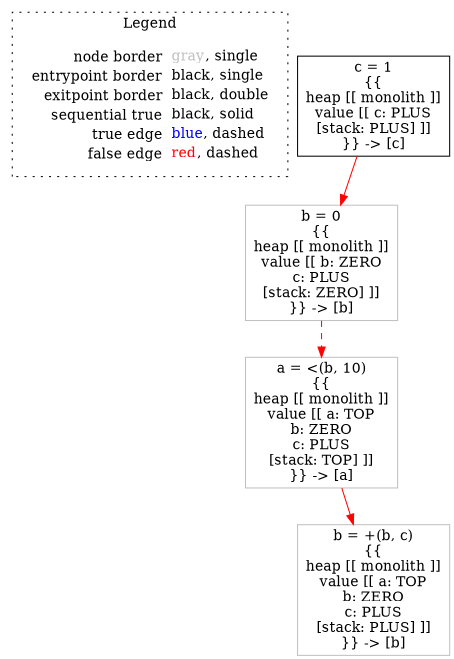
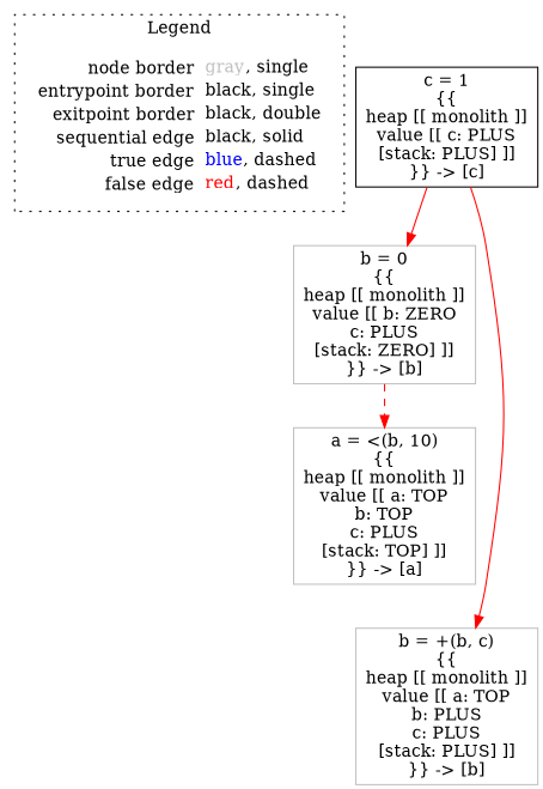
  digraph {
    node [shape=rect color=gray]
    edge [color=red style=solid]
-   n1 [label=<<table border="0" cellpadding="2" cellspacing="0" cellborder="0"><tr><td align="right">node border&nbsp;</td><td align="left"><font color="gray">gray</font>, single</td></tr><tr><td align="right">entrypoint border&nbsp;</td><td align="left"><font color="black">black</font>, single</td></tr><tr><td align="right">exitpoint border&nbsp;</td><td align="left"><font color="black">black</font>, double</td></tr><tr><td align="right">sequential true&nbsp;</td><td align="left"><font color="black">black</font>, solid</td></tr><tr><td align="right">true edge&nbsp;</td><td align="left"><font color="blue">blue</font>, dashed</td></tr><tr><td align="right">false edge&nbsp;</td><td align="left"><font color="red">red</font>, dashed</td></tr></table>> shape=plaintext color=""]
+   n1 [label=<<table border="0" cellpadding="2" cellspacing="0" cellborder="0"><tr><td align="right">node border&nbsp;</td><td align="left"><font color="gray">gray</font>, single</td></tr><tr><td align="right">entrypoint border&nbsp;</td><td align="left"><font color="black">black</font>, single</td></tr><tr><td align="right">exitpoint border&nbsp;</td><td align="left"><font color="black">black</font>, double</td></tr><tr><td align="right">sequential edge&nbsp;</td><td align="left"><font color="black">black</font>, solid</td></tr><tr><td align="right">true edge&nbsp;</td><td align="left"><font color="blue">blue</font>, dashed</td></tr><tr><td align="right">false edge&nbsp;</td><td align="left"><font color="red">red</font>, dashed</td></tr></table>> shape=plaintext color=""]
    n2 [color=black label=<c = 1<BR/>{{<BR/>heap [[ monolith ]]<BR/>value [[ c: PLUS<BR/>[stack: PLUS] ]]<BR/>}} -&gt; [c]>]
    n3 [label=<b = 0<BR/>{{<BR/>heap [[ monolith ]]<BR/>value [[ b: ZERO<BR/>c: PLUS<BR/>[stack: ZERO] ]]<BR/>}} -&gt; [b]>]
-   n4 [label=<a = &lt;(b, 10)<BR/>{{<BR/>heap [[ monolith ]]<BR/>value [[ a: TOP<BR/>b: ZERO<BR/>c: PLUS<BR/>[stack: TOP] ]]<BR/>}} -&gt; [a]>]
-   n5 [label=<b = +(b, c)<BR/>{{<BR/>heap [[ monolith ]]<BR/>value [[ a: TOP<BR/>b: ZERO<BR/>c: PLUS<BR/>[stack: PLUS] ]]<BR/>}} -&gt; [b]>]
+   n4 [label=<a = &lt;(b, 10)<BR/>{{<BR/>heap [[ monolith ]]<BR/>value [[ a: TOP<BR/>b: TOP<BR/>c: PLUS<BR/>[stack: TOP] ]]<BR/>}} -&gt; [a]>]
+   n5 [label=<b = +(b, c)<BR/>{{<BR/>heap [[ monolith ]]<BR/>value [[ a: TOP<BR/>b: PLUS<BR/>c: PLUS<BR/>[stack: PLUS] ]]<BR/>}} -&gt; [b]>]
    subgraph cluster_1 {
      label=Legend
      style=dotted
      n1
    }
    n2 -> n3
    n3 -> n4 [style=dashed]
-   n4 -> n5
+   n2 -> n5
  }
